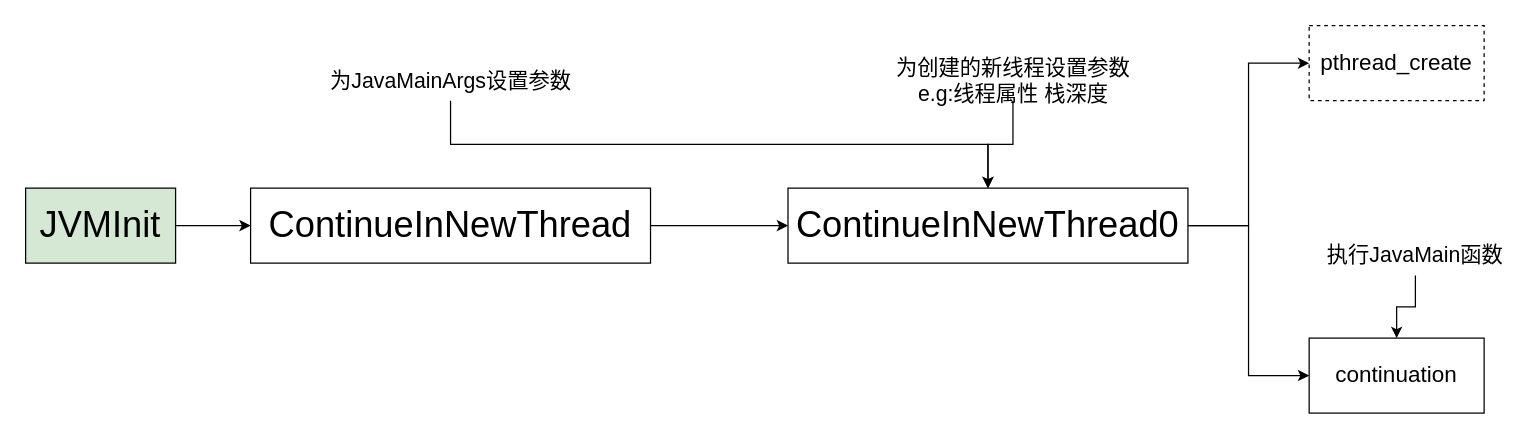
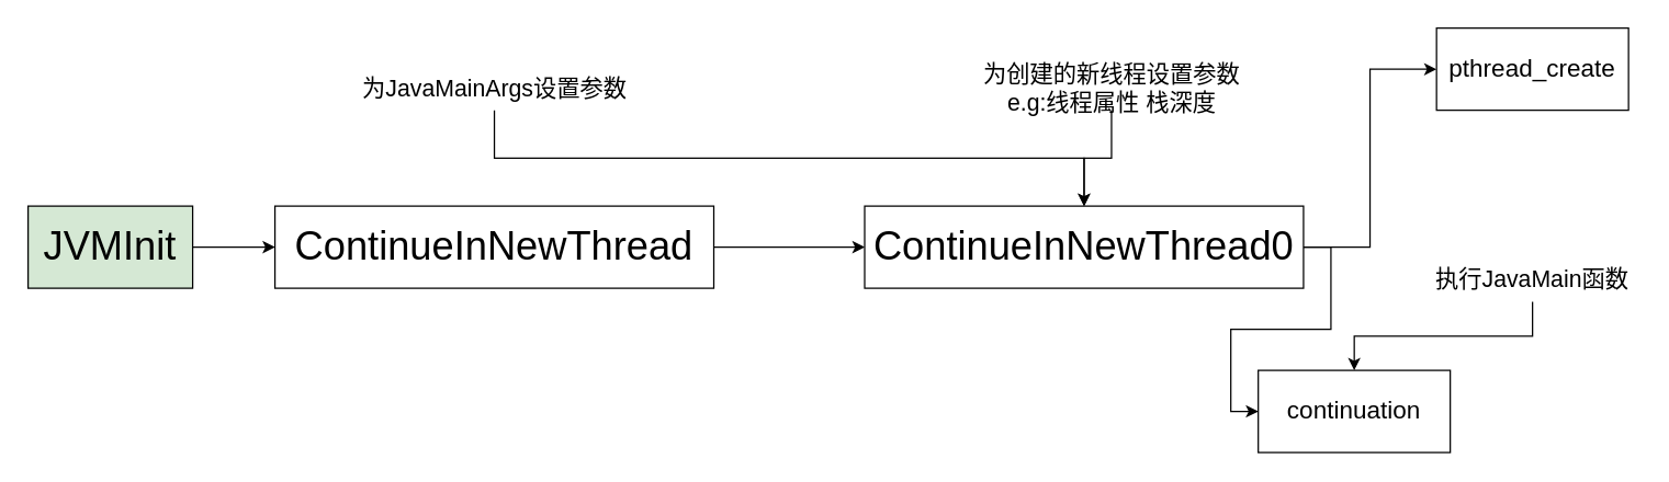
  <mxCell id="0" />
  <mxCell id="1" parent="0" />
  <mxCell id="2" style="edgeStyle=orthogonalEdgeStyle;rounded=0;orthogonalLoop=1;jettySize=auto;html=1;exitX=1;exitY=0.5;exitDx=0;exitDy=0;" edge="1" parent="1" source="3" target="5"><mxGeometry relative="1" as="geometry" /></mxCell>
  <mxCell id="3" value="&lt;font style=&quot;font-size: 29px;&quot;&gt;JVMInit&lt;/font&gt;" style="rounded=0;whiteSpace=wrap;html=1;fillColor=#d5e8d4;" vertex="1" parent="1"><mxGeometry x="20" y="150" width="120" height="60" as="geometry" /></mxCell>
  <mxCell id="4" style="edgeStyle=orthogonalEdgeStyle;rounded=0;orthogonalLoop=1;jettySize=auto;html=1;exitX=1;exitY=0.5;exitDx=0;exitDy=0;" edge="1" parent="1" source="5" target="8"><mxGeometry relative="1" as="geometry" /></mxCell>
  <mxCell id="5" value="&lt;font style=&quot;font-size: 29px;&quot;&gt;ContinueInNewThread&lt;/font&gt;" style="rounded=0;whiteSpace=wrap;html=1;" vertex="1" parent="1"><mxGeometry x="200" y="150" width="320" height="60" as="geometry" /></mxCell>
  <mxCell id="6" style="edgeStyle=orthogonalEdgeStyle;rounded=0;orthogonalLoop=1;jettySize=auto;html=1;exitX=1;exitY=0.5;exitDx=0;exitDy=0;entryX=0;entryY=0.5;entryDx=0;entryDy=0;" edge="1" parent="1" source="8" target="9"><mxGeometry relative="1" as="geometry" /></mxCell>
  <mxCell id="7" style="edgeStyle=orthogonalEdgeStyle;rounded=0;orthogonalLoop=1;jettySize=auto;html=1;exitX=1;exitY=0.5;exitDx=0;exitDy=0;entryX=0;entryY=0.5;entryDx=0;entryDy=0;" edge="1" parent="1" source="8" target="10"><mxGeometry relative="1" as="geometry" /></mxCell>
  <mxCell id="8" value="&lt;font style=&quot;font-size: 29px;&quot;&gt;ContinueInNewThread0&lt;/font&gt;" style="rounded=0;whiteSpace=wrap;html=1;" vertex="1" parent="1"><mxGeometry x="630" y="150" width="320" height="60" as="geometry" /></mxCell>
- <mxCell id="9" value="&lt;font style=&quot;font-size: 18px;&quot;&gt;pthread_create&lt;/font&gt;" style="rounded=0;whiteSpace=wrap;html=1;dashed=1;" vertex="1" parent="1"><mxGeometry x="1047" y="20" width="140" height="60" as="geometry" /></mxCell>
- <mxCell id="10" value="&lt;font style=&quot;font-size: 18px;&quot;&gt;continuation&lt;/font&gt;" style="rounded=0;whiteSpace=wrap;html=1;" vertex="1" parent="1"><mxGeometry x="1047" y="270" width="140" height="60" as="geometry" /></mxCell>
+ <mxCell id="9" value="&lt;font style=&quot;font-size: 18px;&quot;&gt;pthread_create&lt;/font&gt;" style="rounded=0;whiteSpace=wrap;html=1;" vertex="1" parent="1"><mxGeometry x="1047" y="20" width="140" height="60" as="geometry" /></mxCell>
+ <mxCell id="10" value="&lt;font style=&quot;font-size: 18px;&quot;&gt;continuation&lt;/font&gt;" style="rounded=0;whiteSpace=wrap;html=1;" vertex="1" parent="1"><mxGeometry x="917" y="270" width="140" height="60" as="geometry" /></mxCell>
  <mxCell id="11" style="edgeStyle=orthogonalEdgeStyle;rounded=0;orthogonalLoop=1;jettySize=auto;html=1;exitX=0.5;exitY=1;exitDx=0;exitDy=0;" edge="1" parent="1" source="12" target="8"><mxGeometry relative="1" as="geometry" /></mxCell>
  <mxCell id="12" value="&lt;font style=&quot;font-size: 17px;&quot;&gt;为JavaMainArgs设置参数&lt;/font&gt;" style="text;html=1;strokeColor=none;fillColor=none;align=center;verticalAlign=middle;whiteSpace=wrap;rounded=0;" vertex="1" parent="1"><mxGeometry x="257.5" y="50" width="205" height="30" as="geometry" /></mxCell>
  <mxCell id="13" style="edgeStyle=orthogonalEdgeStyle;rounded=0;orthogonalLoop=1;jettySize=auto;html=1;exitX=0.5;exitY=1;exitDx=0;exitDy=0;" edge="1" parent="1" source="14" target="8"><mxGeometry relative="1" as="geometry" /></mxCell>
  <mxCell id="14" value="&lt;font style=&quot;font-size: 17px;&quot;&gt;为创建的新线程设置参数e.g:线程属性 栈深度&lt;/font&gt;" style="text;html=1;strokeColor=none;fillColor=none;align=center;verticalAlign=middle;whiteSpace=wrap;rounded=0;" vertex="1" parent="1"><mxGeometry x="707.5" y="50" width="205" height="30" as="geometry" /></mxCell>
  <mxCell id="15" style="edgeStyle=orthogonalEdgeStyle;rounded=0;orthogonalLoop=1;jettySize=auto;html=1;exitX=0.5;exitY=1;exitDx=0;exitDy=0;" edge="1" parent="1" source="16" target="10"><mxGeometry relative="1" as="geometry" /></mxCell>
- <mxCell id="16" value="&lt;font style=&quot;font-size: 17px;&quot;&gt;执行JavaMain函数&lt;/font&gt;" style="text;html=1;strokeColor=none;fillColor=none;align=center;verticalAlign=middle;whiteSpace=wrap;rounded=0;" vertex="1" parent="1"><mxGeometry x="1054.25" y="190" width="155.5" height="30" as="geometry" /></mxCell>
+ <mxCell id="16" value="&lt;font style=&quot;font-size: 17px;&quot;&gt;执行JavaMain函数&lt;/font&gt;" style="text;html=1;strokeColor=none;fillColor=none;align=center;verticalAlign=middle;whiteSpace=wrap;rounded=0;" vertex="1" parent="1"><mxGeometry x="1039.25" y="190" width="155.5" height="30" as="geometry" /></mxCell>
